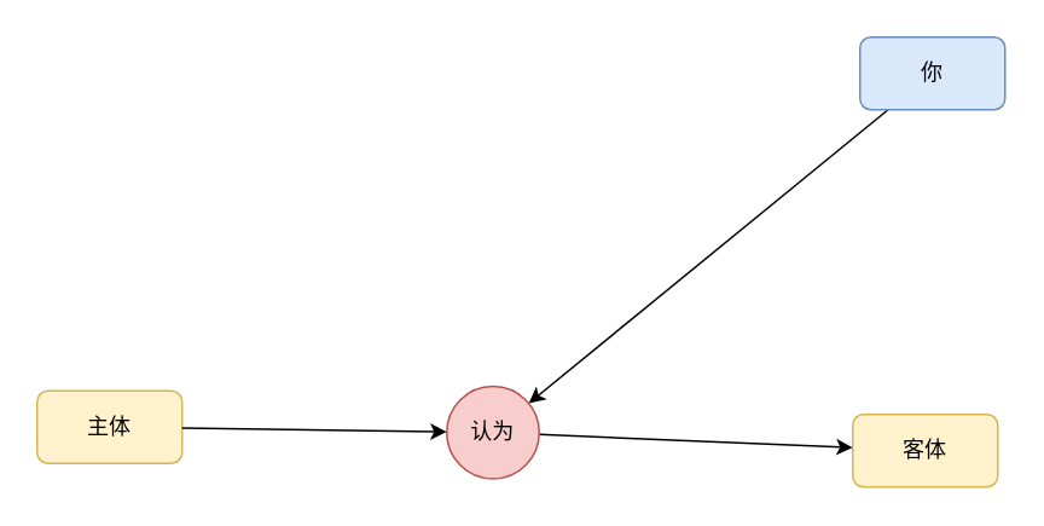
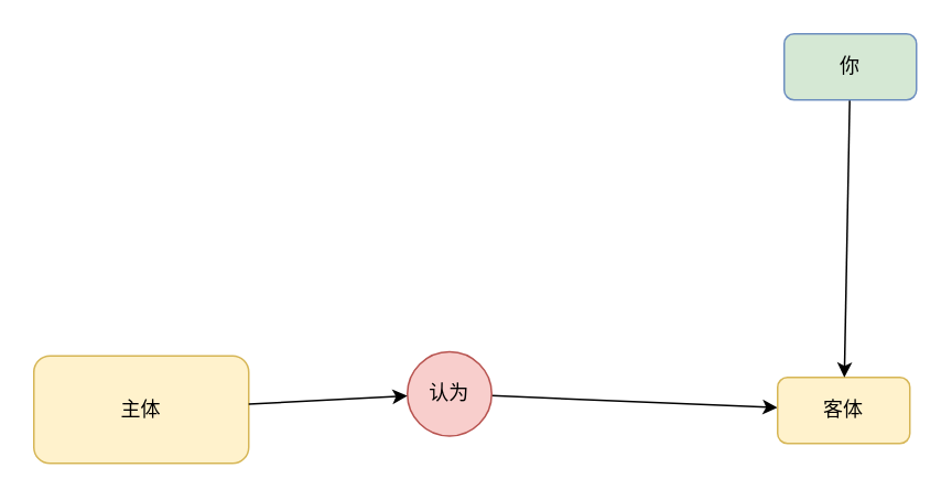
  <mxCell id="0" />
  <mxCell id="1" parent="0" />
  <mxCell id="2" value="" style="rounded=0;orthogonalLoop=1;jettySize=auto;html=1;fontFamily=Times New Roman;startArrow=none;" parent="1" source="5" target="4" edge="1"><mxGeometry relative="1" as="geometry" /></mxCell>
- <mxCell id="3" value="主体" style="rounded=1;whiteSpace=wrap;html=1;fontFamily=Times New Roman;fillColor=#fff2cc;strokeColor=#d6b656;" parent="1" vertex="1"><mxGeometry x="20" y="215" width="80" height="40" as="geometry" /></mxCell>
+ <mxCell id="3" value="主体" style="rounded=1;whiteSpace=wrap;html=1;fontFamily=Times New Roman;fillColor=#fff2cc;strokeColor=#d6b656;" parent="1" vertex="1"><mxGeometry x="20" y="215" width="130" height="65" as="geometry" /></mxCell>
  <mxCell id="4" value="客体" style="rounded=1;whiteSpace=wrap;html=1;fontFamily=Times New Roman;fillColor=#fff2cc;strokeColor=#d6b656;" parent="1" vertex="1"><mxGeometry x="470" y="228" width="80" height="40" as="geometry" /></mxCell>
  <mxCell id="5" value="认为" style="ellipse;whiteSpace=wrap;html=1;aspect=fixed;fontFamily=Times New Roman;fillColor=#f8cecc;strokeColor=#b85450;" parent="1" vertex="1"><mxGeometry x="246" y="212.5" width="51" height="51" as="geometry" /></mxCell>
  <mxCell id="6" value="" style="rounded=0;orthogonalLoop=1;jettySize=auto;html=1;fontFamily=Times New Roman;endArrow=classic;endFill=1;" parent="1" source="3" target="5" edge="1"><mxGeometry relative="1" as="geometry"><mxPoint x="107" y="-8.801" as="sourcePoint" /><mxPoint x="751" y="58.801" as="targetPoint" /></mxGeometry></mxCell>
- <mxCell id="7" style="rounded=1;orthogonalLoop=1;jettySize=auto;html=1;" edge="1" parent="1" source="8" target="5"><mxGeometry relative="1" as="geometry" /></mxCell>
- <mxCell id="8" value="你" style="rounded=1;whiteSpace=wrap;html=1;fontFamily=Times New Roman;fillColor=#dae8fc;strokeColor=#6c8ebf;" vertex="1" parent="1"><mxGeometry x="474" y="20" width="80" height="40" as="geometry" /></mxCell>
+ <mxCell id="7" style="rounded=1;orthogonalLoop=1;jettySize=auto;html=1;" edge="1" parent="1" source="8" target="4"><mxGeometry relative="1" as="geometry" /></mxCell>
+ <mxCell id="8" value="你" style="rounded=1;whiteSpace=wrap;html=1;fontFamily=Times New Roman;fillColor=#d5e8d4;strokeColor=#6c8ebf;" vertex="1" parent="1"><mxGeometry x="474" y="20" width="80" height="40" as="geometry" /></mxCell>
